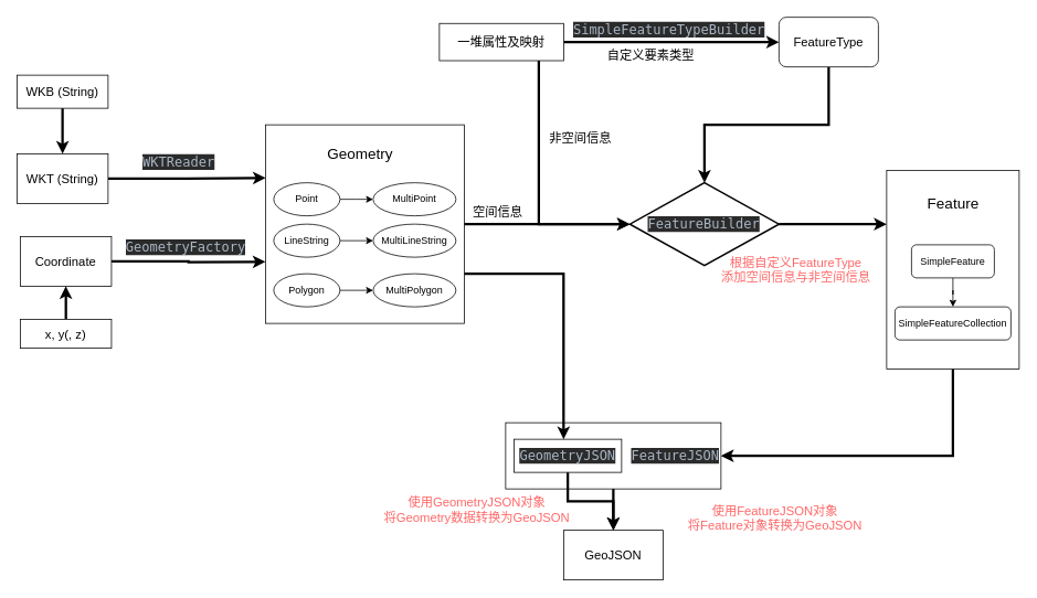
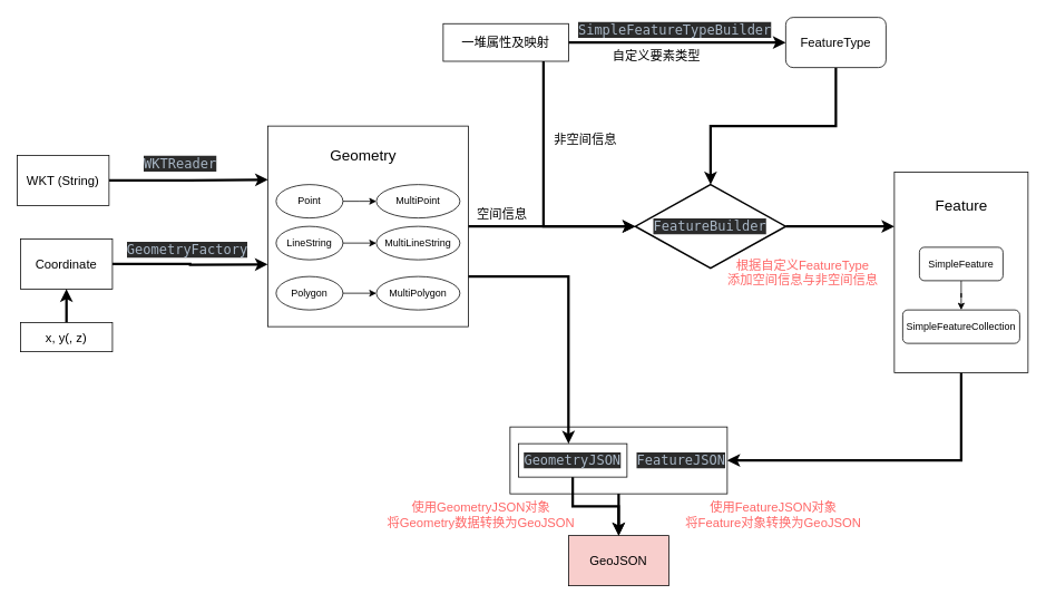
  <mxCell id="0" />
  <mxCell id="1" parent="0" />
  <mxCell id="2" value="" style="edgeStyle=orthogonalEdgeStyle;rounded=0;orthogonalLoop=1;jettySize=auto;html=1;strokeWidth=3;fontSize=15;" edge="1" parent="1" source="3"><mxGeometry relative="1" as="geometry"><mxPoint x="1070" y="270" as="targetPoint" /></mxGeometry></mxCell>
  <mxCell id="3" value="" style="strokeWidth=2;html=1;shape=mxgraph.flowchart.decision;whiteSpace=wrap;strokeColor=default;fontSize=15;" vertex="1" parent="1"><mxGeometry x="760" y="220" width="180" height="100" as="geometry" /></mxCell>
  <mxCell id="4" value="" style="edgeStyle=orthogonalEdgeStyle;rounded=0;orthogonalLoop=1;jettySize=auto;html=1;fontSize=15;strokeWidth=3;entryX=0;entryY=0.5;entryDx=0;entryDy=0;entryPerimeter=0;" edge="1" parent="1" source="6" target="3"><mxGeometry relative="1" as="geometry"><mxPoint x="780" y="270" as="targetPoint" /></mxGeometry></mxCell>
  <mxCell id="5" value="" style="edgeStyle=orthogonalEdgeStyle;rounded=0;orthogonalLoop=1;jettySize=auto;html=1;fontSize=15;strokeWidth=3;entryX=0.269;entryY=0.25;entryDx=0;entryDy=0;entryPerimeter=0;exitX=1;exitY=0.75;exitDx=0;exitDy=0;" edge="1" parent="1" source="6" target="41"><mxGeometry relative="1" as="geometry"><mxPoint x="625" y="460" as="targetPoint" /></mxGeometry></mxCell>
  <mxCell id="6" value="" style="rounded=0;whiteSpace=wrap;html=1;" vertex="1" parent="1"><mxGeometry x="320" y="150" width="240" height="240" as="geometry" /></mxCell>
  <mxCell id="7" value="" style="edgeStyle=orthogonalEdgeStyle;rounded=0;orthogonalLoop=1;jettySize=auto;html=1;" edge="1" parent="1" source="8"><mxGeometry relative="1" as="geometry"><mxPoint x="450" y="240" as="targetPoint" /></mxGeometry></mxCell>
  <mxCell id="8" value="Point" style="ellipse;whiteSpace=wrap;html=1;" vertex="1" parent="1"><mxGeometry x="330" y="220" width="80" height="40" as="geometry" /></mxCell>
  <mxCell id="9" value="" style="edgeStyle=orthogonalEdgeStyle;rounded=0;orthogonalLoop=1;jettySize=auto;html=1;" edge="1" parent="1" source="10" target="14"><mxGeometry relative="1" as="geometry" /></mxCell>
  <mxCell id="10" value="LineString" style="ellipse;whiteSpace=wrap;html=1;" vertex="1" parent="1"><mxGeometry x="330" y="270" width="80" height="40" as="geometry" /></mxCell>
  <mxCell id="11" value="" style="edgeStyle=orthogonalEdgeStyle;rounded=0;orthogonalLoop=1;jettySize=auto;html=1;" edge="1" parent="1" source="12" target="15"><mxGeometry relative="1" as="geometry" /></mxCell>
  <mxCell id="12" value="Polygon" style="ellipse;whiteSpace=wrap;html=1;" vertex="1" parent="1"><mxGeometry x="330" y="330" width="80" height="40" as="geometry" /></mxCell>
  <mxCell id="13" value="MultiPoint" style="ellipse;whiteSpace=wrap;html=1;" vertex="1" parent="1"><mxGeometry x="450" y="220" width="100" height="40" as="geometry" /></mxCell>
  <mxCell id="14" value="MultiLineString" style="ellipse;whiteSpace=wrap;html=1;" vertex="1" parent="1"><mxGeometry x="450" y="270" width="100" height="40" as="geometry" /></mxCell>
  <mxCell id="15" value="MultiPolygon" style="ellipse;whiteSpace=wrap;html=1;" vertex="1" parent="1"><mxGeometry x="450" y="330" width="100" height="40" as="geometry" /></mxCell>
  <mxCell id="16" value="&lt;font style=&quot;font-size: 18px;&quot;&gt;Geometry&lt;/font&gt;" style="text;html=1;resizable=0;autosize=1;align=center;verticalAlign=middle;points=[];fillColor=none;strokeColor=none;rounded=0;" vertex="1" parent="1"><mxGeometry x="384" y="165" width="100" height="40" as="geometry" /></mxCell>
  <mxCell id="17" value="" style="edgeStyle=orthogonalEdgeStyle;rounded=0;orthogonalLoop=1;jettySize=auto;html=1;fontSize=15;entryX=0.001;entryY=0.267;entryDx=0;entryDy=0;strokeWidth=3;entryPerimeter=0;" edge="1" parent="1" source="18" target="6"><mxGeometry relative="1" as="geometry"><mxPoint x="314.96" y="214.4" as="targetPoint" /></mxGeometry></mxCell>
  <mxCell id="18" value="&lt;font style=&quot;font-size: 15px;&quot;&gt;WKT (String)&lt;/font&gt;" style="rounded=0;whiteSpace=wrap;html=1;fontSize=18;" vertex="1" parent="1"><mxGeometry x="20" y="185" width="110" height="60" as="geometry" /></mxCell>
  <mxCell id="19" value="" style="edgeStyle=orthogonalEdgeStyle;rounded=0;orthogonalLoop=1;jettySize=auto;html=1;fontSize=15;entryX=-0.017;entryY=0.669;entryDx=0;entryDy=0;entryPerimeter=0;strokeWidth=3;" edge="1" parent="1" source="20"><mxGeometry relative="1" as="geometry"><mxPoint x="320" y="315.56" as="targetPoint" /></mxGeometry></mxCell>
  <mxCell id="20" value="&lt;font style=&quot;font-size: 15px;&quot;&gt;Coordinate&lt;/font&gt;" style="rounded=0;whiteSpace=wrap;html=1;fontSize=18;" vertex="1" parent="1"><mxGeometry x="24.08" y="285" width="110" height="60" as="geometry" /></mxCell>
  <mxCell id="21" value="&lt;pre style=&quot;background-color:#2b2b2b;color:#a9b7c6;font-family:'JetBrains Mono',monospace;font-size:12.0pt;&quot;&gt;WKTReader&lt;/pre&gt;" style="text;html=1;resizable=0;autosize=1;align=center;verticalAlign=middle;points=[];rounded=0;fontSize=15;" vertex="1" parent="1"><mxGeometry x="160" y="165" width="110" height="60" as="geometry" /></mxCell>
  <mxCell id="22" value="&lt;pre style=&quot;background-color:#2b2b2b;color:#a9b7c6;font-family:'JetBrains Mono',monospace;font-size:12.0pt;&quot;&gt;GeometryFactory&lt;/pre&gt;" style="text;whiteSpace=wrap;html=1;fontSize=15;align=center;verticalAlign=middle;" vertex="1" parent="1"><mxGeometry x="144.08" y="285" width="160" height="25" as="geometry" /></mxCell>
  <mxCell id="23" value="" style="edgeStyle=orthogonalEdgeStyle;rounded=0;orthogonalLoop=1;jettySize=auto;html=1;fontSize=15;strokeWidth=3;" edge="1" parent="1" source="24" target="20"><mxGeometry relative="1" as="geometry" /></mxCell>
  <mxCell id="24" value="x, y(, z)" style="rounded=0;whiteSpace=wrap;html=1;fontSize=15;" vertex="1" parent="1"><mxGeometry x="24.08" y="385" width="110" height="35" as="geometry" /></mxCell>
  <mxCell id="25" value="" style="edgeStyle=orthogonalEdgeStyle;rounded=0;orthogonalLoop=1;jettySize=auto;html=1;fontSize=15;strokeWidth=3;entryX=1;entryY=0.5;entryDx=0;entryDy=0;" edge="1" parent="1" source="26" target="41"><mxGeometry relative="1" as="geometry"><mxPoint x="880" y="550" as="targetPoint" /><Array as="points"><mxPoint x="1150" y="550" /></Array></mxGeometry></mxCell>
  <mxCell id="26" value="" style="rounded=0;whiteSpace=wrap;html=1;fontSize=15;" vertex="1" parent="1"><mxGeometry x="1070" y="205" width="160" height="240" as="geometry" /></mxCell>
  <mxCell id="27" value="" style="edgeStyle=orthogonalEdgeStyle;rounded=0;orthogonalLoop=1;jettySize=auto;html=1;fontSize=15;entryX=0.5;entryY=0;entryDx=0;entryDy=0;entryPerimeter=0;" edge="1" parent="1" source="28" target="29"><mxGeometry relative="1" as="geometry"><mxPoint x="1150" y="335" as="targetPoint" /></mxGeometry></mxCell>
  <mxCell id="28" value="SimpleFeature" style="whiteSpace=wrap;html=1;rounded=1;" vertex="1" parent="1"><mxGeometry x="1100" y="295" width="100" height="40" as="geometry" /></mxCell>
  <mxCell id="29" value="SimpleFeatureCollection" style="whiteSpace=wrap;html=1;rounded=1;" vertex="1" parent="1"><mxGeometry x="1080" y="370" width="140" height="40" as="geometry" /></mxCell>
  <mxCell id="30" value="&lt;font style=&quot;font-size: 18px;&quot;&gt;Feature&lt;/font&gt;" style="text;html=1;resizable=0;autosize=1;align=center;verticalAlign=middle;points=[];fillColor=none;strokeColor=none;rounded=0;" vertex="1" parent="1"><mxGeometry x="1105" y="225" width="90" height="40" as="geometry" /></mxCell>
  <mxCell id="31" value="" style="edgeStyle=orthogonalEdgeStyle;rounded=0;orthogonalLoop=1;jettySize=auto;html=1;fontSize=15;strokeWidth=3;entryX=0.5;entryY=0;entryDx=0;entryDy=0;entryPerimeter=0;" edge="1" parent="1" source="32" target="3"><mxGeometry relative="1" as="geometry"><mxPoint x="1190" y="160" as="targetPoint" /></mxGeometry></mxCell>
  <mxCell id="32" value="FeatureType" style="whiteSpace=wrap;html=1;fontSize=15;rounded=1;" vertex="1" parent="1"><mxGeometry x="940" y="20" width="120" height="60" as="geometry" /></mxCell>
  <mxCell id="33" value="" style="edgeStyle=orthogonalEdgeStyle;rounded=0;orthogonalLoop=1;jettySize=auto;html=1;fontSize=15;strokeWidth=3;" edge="1" parent="1" source="36" target="32"><mxGeometry relative="1" as="geometry" /></mxCell>
  <mxCell id="34" value="&lt;pre style=&quot;background-color:#2b2b2b;color:#a9b7c6;font-family:'JetBrains Mono',monospace;font-size:12.0pt;&quot;&gt;FeatureBuilder&lt;/pre&gt;" style="text;whiteSpace=wrap;html=1;fontSize=15;verticalAlign=middle;" vertex="1" parent="1"><mxGeometry x="780" y="250" width="140" height="40" as="geometry" /></mxCell>
  <mxCell id="35" value="" style="edgeStyle=orthogonalEdgeStyle;rounded=0;orthogonalLoop=1;jettySize=auto;html=1;strokeWidth=3;fontSize=15;entryX=0;entryY=0.5;entryDx=0;entryDy=0;entryPerimeter=0;" edge="1" parent="1" source="36" target="3"><mxGeometry relative="1" as="geometry"><mxPoint x="780" y="280" as="targetPoint" /><Array as="points"><mxPoint x="650" y="270" /></Array></mxGeometry></mxCell>
  <mxCell id="36" value="一堆属性及映射" style="rounded=0;whiteSpace=wrap;html=1;fontSize=15;" vertex="1" parent="1"><mxGeometry x="530" y="27.5" width="150" height="45" as="geometry" /></mxCell>
  <mxCell id="37" value="&lt;pre style=&quot;background-color:#2b2b2b;color:#a9b7c6;font-family:'JetBrains Mono',monospace;font-size:12.0pt;&quot;&gt;SimpleFeatureTypeBuilder&lt;/pre&gt;" style="text;whiteSpace=wrap;html=1;fontSize=15;verticalAlign=middle;align=center;" vertex="1" parent="1"><mxGeometry x="690" y="20" width="235" height="30" as="geometry" /></mxCell>
- <mxCell id="38" value="GeoJSON" style="rounded=0;whiteSpace=wrap;html=1;fontSize=15;" vertex="1" parent="1"><mxGeometry x="680" y="640" width="120" height="60" as="geometry" /></mxCell>
+ <mxCell id="38" value="GeoJSON" style="rounded=0;whiteSpace=wrap;html=1;fontSize=15;fillColor=#f8cecc;" vertex="1" parent="1"><mxGeometry x="680" y="640" width="120" height="60" as="geometry" /></mxCell>
  <mxCell id="39" value="" style="edgeStyle=orthogonalEdgeStyle;rounded=0;orthogonalLoop=1;jettySize=auto;html=1;fontSize=15;strokeWidth=3;" edge="1" parent="1" source="40" target="38"><mxGeometry relative="1" as="geometry" /></mxCell>
  <mxCell id="40" value="&lt;pre style=&quot;background-color: rgb(43, 43, 43); color: rgb(169, 183, 198); font-family: &amp;quot;JetBrains Mono&amp;quot;, monospace; font-size: 12pt; line-height: 1.2;&quot;&gt;GeometryJSON&lt;/pre&gt;" style="text;whiteSpace=wrap;html=1;fontSize=15;align=center;horizontal=1;verticalAlign=middle;strokeColor=default;" vertex="1" parent="1"><mxGeometry x="620" y="530" width="130" height="40" as="geometry" /></mxCell>
  <mxCell id="41" value="&lt;pre style=&quot;background-color:#2b2b2b;color:#a9b7c6;font-family:'JetBrains Mono',monospace;font-size:12.0pt;&quot;&gt;FeatureJSON&lt;/pre&gt;" style="text;whiteSpace=wrap;html=1;fontSize=15;strokeColor=default;align=right;verticalAlign=middle;" vertex="1" parent="1"><mxGeometry x="610" y="510" width="260" height="80" as="geometry" /></mxCell>
  <mxCell id="42" value="" style="edgeStyle=orthogonalEdgeStyle;rounded=0;orthogonalLoop=1;jettySize=auto;html=1;fontSize=15;exitX=0.5;exitY=1;exitDx=0;exitDy=0;strokeWidth=3;" edge="1" parent="1" source="41" target="38"><mxGeometry relative="1" as="geometry" /></mxCell>
  <mxCell id="43" value="自定义要素类型" style="text;html=1;align=center;verticalAlign=middle;resizable=0;points=[];autosize=1;strokeColor=none;fillColor=none;fontSize=15;" vertex="1" parent="1"><mxGeometry x="720" y="50" width="130" height="30" as="geometry" /></mxCell>
- <mxCell id="44" value="" style="edgeStyle=orthogonalEdgeStyle;rounded=0;orthogonalLoop=1;jettySize=auto;html=1;strokeWidth=3;fontSize=15;" edge="1" parent="1" source="45" target="18"><mxGeometry relative="1" as="geometry" /></mxCell>
- <mxCell id="45" value="&lt;font style=&quot;font-size: 15px;&quot;&gt;WKB (String)&lt;/font&gt;" style="rounded=0;whiteSpace=wrap;html=1;fontSize=18;" vertex="1" parent="1"><mxGeometry x="20" y="90" width="110" height="40" as="geometry" /></mxCell>
  <mxCell id="46" value="非空间信息" style="text;html=1;align=center;verticalAlign=middle;resizable=0;points=[];autosize=1;strokeColor=none;fillColor=none;fontSize=15;" vertex="1" parent="1"><mxGeometry x="650" y="150" width="100" height="30" as="geometry" /></mxCell>
  <mxCell id="47" value="&lt;font color=&quot;#ff6666&quot;&gt;根据自定义FeatureType&lt;br&gt;添加空间信息与非空间信息&lt;/font&gt;" style="text;html=1;align=center;verticalAlign=middle;resizable=0;points=[];autosize=1;strokeColor=none;fillColor=none;fontSize=15;" vertex="1" parent="1"><mxGeometry x="860" y="300" width="200" height="50" as="geometry" /></mxCell>
  <mxCell id="48" value="使用GeometryJSON对象&lt;br&gt;将Geometry数据转换为GeoJSON" style="text;html=1;align=center;verticalAlign=middle;resizable=0;points=[];autosize=1;strokeColor=none;fillColor=none;fontSize=15;fontColor=#FF6666;" vertex="1" parent="1"><mxGeometry x="450" y="590" width="250" height="50" as="geometry" /></mxCell>
- <mxCell id="49" value="使用FeatureJSON对象&lt;br&gt;将Feature对象转换为GeoJSON" style="text;html=1;align=center;verticalAlign=middle;resizable=0;points=[];autosize=1;strokeColor=none;fillColor=none;fontSize=15;fontColor=#FF6666;" vertex="1" parent="1"><mxGeometry x="820" y="600" width="230" height="50" as="geometry" /></mxCell>
+ <mxCell id="49" value="使用FeatureJSON对象&lt;br&gt;将Feature对象转换为GeoJSON" style="text;html=1;align=center;verticalAlign=middle;resizable=0;points=[];autosize=1;strokeColor=none;fillColor=none;fontSize=15;fontColor=#FF6666;" vertex="1" parent="1"><mxGeometry x="810" y="590" width="230" height="50" as="geometry" /></mxCell>
  <mxCell id="50" value="空间信息" style="text;html=1;align=center;verticalAlign=middle;resizable=0;points=[];autosize=1;strokeColor=none;fillColor=none;fontSize=15;" vertex="1" parent="1"><mxGeometry x="560" y="240" width="80" height="30" as="geometry" /></mxCell>
